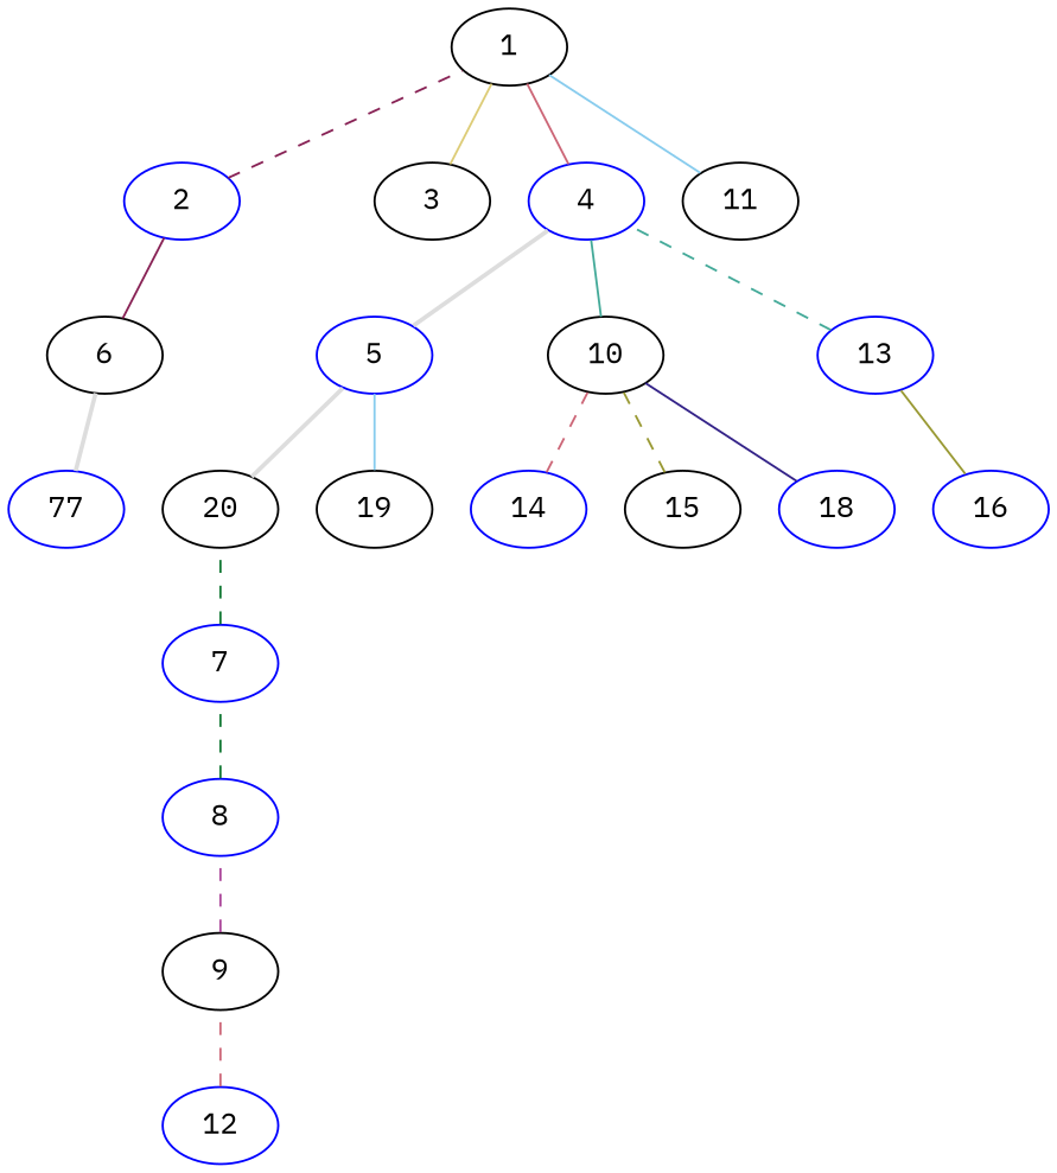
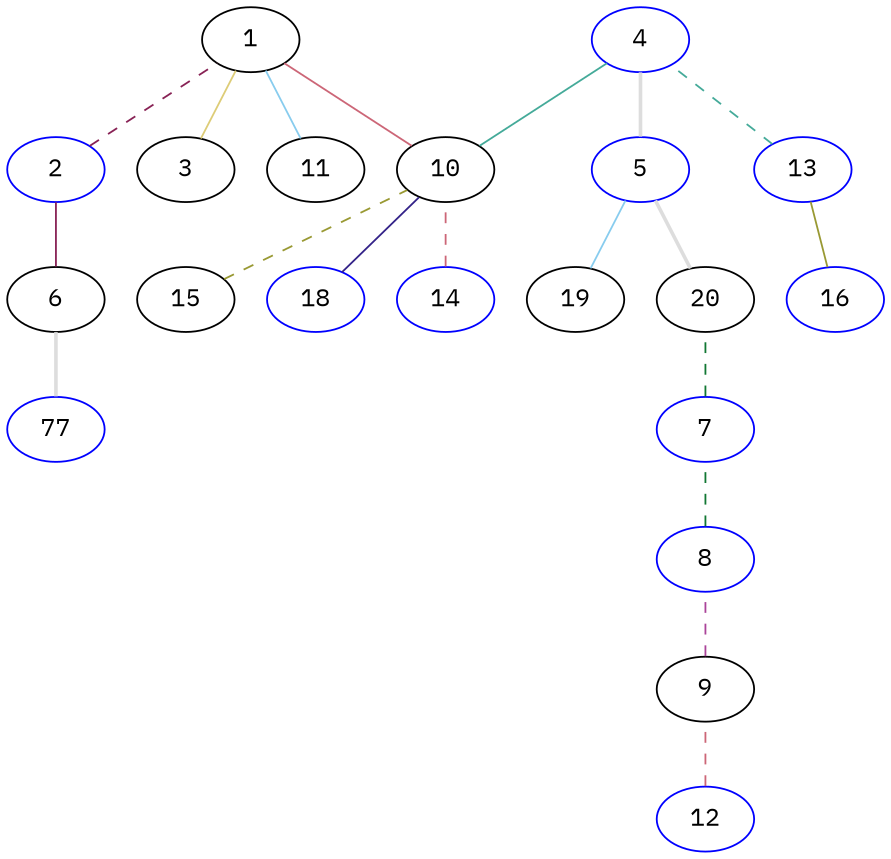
  graph {
    fontname="IBM Plex Mono"
    rankdir=BT
    node [color=blue fontname="IBM Plex Mono"]
    edge [color="#CC6677" fontname="IBM Plex Mono" style=dashed]
    1 [color=black]
    2
    3 [color=black]
    4
    5
    6 [color=black]
    20 [color=black]
    7
    8
    9 [color=black]
    10 [color=black]
    11 [color=black]
    12
    13
    14
    15 [color=black]
    16
    n18 [label=77]
    18
    19 [color=black]
    2 -- 1 [color="#882255"]
    3 -- 1 [color="#DDCC77" style=solid]
-   4 -- 1 [style=solid]
+   10 -- 1 [style=solid]
    5 -- 4 [color="#DDDDDD" style=bold]
    6 -- 2 [color="#882255" style=solid]
    20 -- 5 [color="#DDDDDD" style=bold]
    7 -- 20 [color="#117733"]
    8 -- 7 [color="#117733"]
    9 -- 8 [color="#AA4499"]
    10 -- 4 [color="#44AA99" style=solid]
    11 -- 1 [color="#88CCEE" style=solid]
    12 -- 9
    13 -- 4 [color="#44AA99"]
    14 -- 10
    15 -- 10 [color="#999933"]
    16 -- 13 [color="#999933" style=solid]
    n18 -- 6 [color="#DDDDDD" style=bold]
    18 -- 10 [color="#332288" style=solid]
    19 -- 5 [color="#88CCEE" style=solid]
  }
